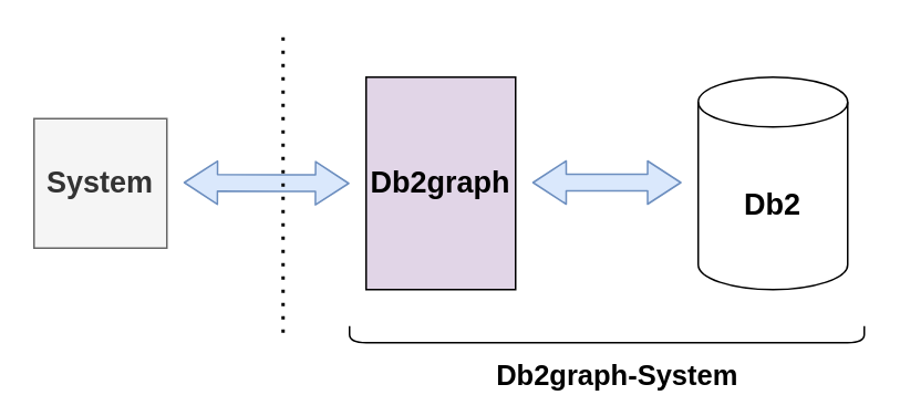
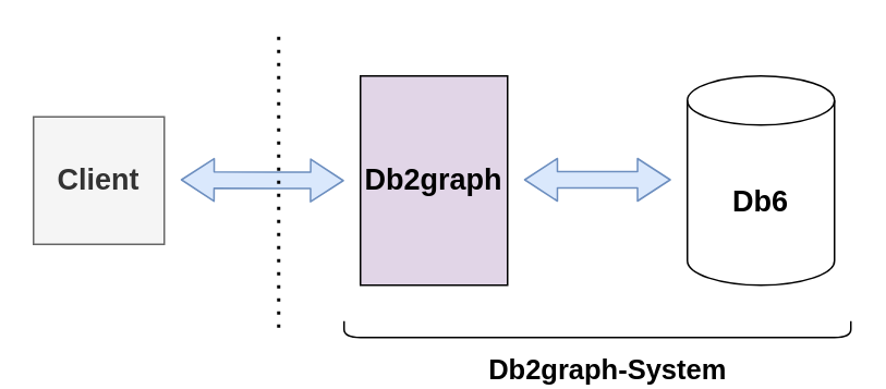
  <mxCell id="0" />
  <mxCell id="1" parent="0" />
- <mxCell id="2" value="&lt;b&gt;&lt;font style=&quot;font-size: 18px&quot;&gt;Db2&lt;/font&gt;&lt;/b&gt;" style="shape=cylinder3;whiteSpace=wrap;html=1;boundedLbl=1;backgroundOutline=1;size=15;" vertex="1" parent="1"><mxGeometry x="420" y="46" width="90" height="128" as="geometry" /></mxCell>
+ <mxCell id="2" value="&lt;b&gt;&lt;font style=&quot;font-size: 18px&quot;&gt;Db6&lt;/font&gt;&lt;/b&gt;" style="shape=cylinder3;whiteSpace=wrap;html=1;boundedLbl=1;backgroundOutline=1;size=15;" vertex="1" parent="1"><mxGeometry x="420" y="46" width="90" height="128" as="geometry" /></mxCell>
  <mxCell id="3" value="&lt;b&gt;&lt;font style=&quot;font-size: 18px&quot;&gt;Db2graph&lt;/font&gt;&lt;/b&gt;" style="rounded=0;whiteSpace=wrap;html=1;fillColor=#e1d5e7;" vertex="1" parent="1"><mxGeometry x="220" y="46" width="90" height="128" as="geometry" /></mxCell>
- <mxCell id="4" value="&lt;font style=&quot;font-size: 18px&quot;&gt;&lt;b&gt;System&lt;/b&gt;&lt;/font&gt;" style="whiteSpace=wrap;html=1;aspect=fixed;fillColor=#f5f5f5;strokeColor=#666666;fontColor=#333333;" vertex="1" parent="1"><mxGeometry y="71" width="80" height="78" as="geometry" x="20" /></mxCell>
+ <mxCell id="4" value="&lt;font style=&quot;font-size: 18px&quot;&gt;&lt;b&gt;Client&lt;/b&gt;&lt;/font&gt;" style="whiteSpace=wrap;html=1;aspect=fixed;fillColor=#f5f5f5;strokeColor=#666666;fontColor=#333333;" vertex="1" parent="1"><mxGeometry y="71" width="80" height="78" as="geometry" x="20" /></mxCell>
  <mxCell id="5" value="" style="shape=flexArrow;endArrow=classic;startArrow=classic;html=1;endWidth=15;endSize=6.33;startWidth=15;startSize=6.33;fillColor=#dae8fc;strokeColor=#6c8ebf;" edge="1" parent="1"><mxGeometry width="100" height="100" relative="1" as="geometry"><mxPoint x="110" y="109.5" as="sourcePoint" /><mxPoint x="210" y="110" as="targetPoint" /></mxGeometry></mxCell>
  <mxCell id="6" value="" style="shape=flexArrow;endArrow=classic;startArrow=classic;html=1;endWidth=15;endSize=6.33;startWidth=15;startSize=6.33;fillColor=#dae8fc;strokeColor=#6c8ebf;" edge="1" parent="1"><mxGeometry width="100" height="100" relative="1" as="geometry"><mxPoint x="320" y="109.5" as="sourcePoint" /><mxPoint x="410" y="109.5" as="targetPoint" /></mxGeometry></mxCell>
  <mxCell id="7" value="" style="endArrow=none;dashed=1;html=1;dashPattern=1 3;strokeWidth=2;" edge="1" parent="1"><mxGeometry width="50" height="50" relative="1" as="geometry"><mxPoint x="170" y="200" as="sourcePoint" /><mxPoint x="170" as="targetPoint" y="20" /></mxGeometry></mxCell>
  <mxCell id="8" value="" style="endArrow=none;html=1;" edge="1" parent="1"><mxGeometry width="50" height="50" relative="1" as="geometry"><mxPoint x="210" y="196" as="sourcePoint" /><mxPoint x="520" y="196" as="targetPoint" /><Array as="points"><mxPoint x="210" y="206" /><mxPoint x="520" y="206" /></Array></mxGeometry></mxCell>
  <mxCell id="9" value="&lt;font style=&quot;font-size: 17px&quot;&gt;&lt;b&gt;Db2graph-System&lt;/b&gt;&lt;/font&gt;" style="edgeLabel;html=1;align=center;verticalAlign=middle;resizable=0;points=[];" vertex="1" connectable="0" parent="8"><mxGeometry x="0.067" y="1" relative="1" as="geometry"><mxPoint x="-6" y="21" as="offset" /></mxGeometry></mxCell>
